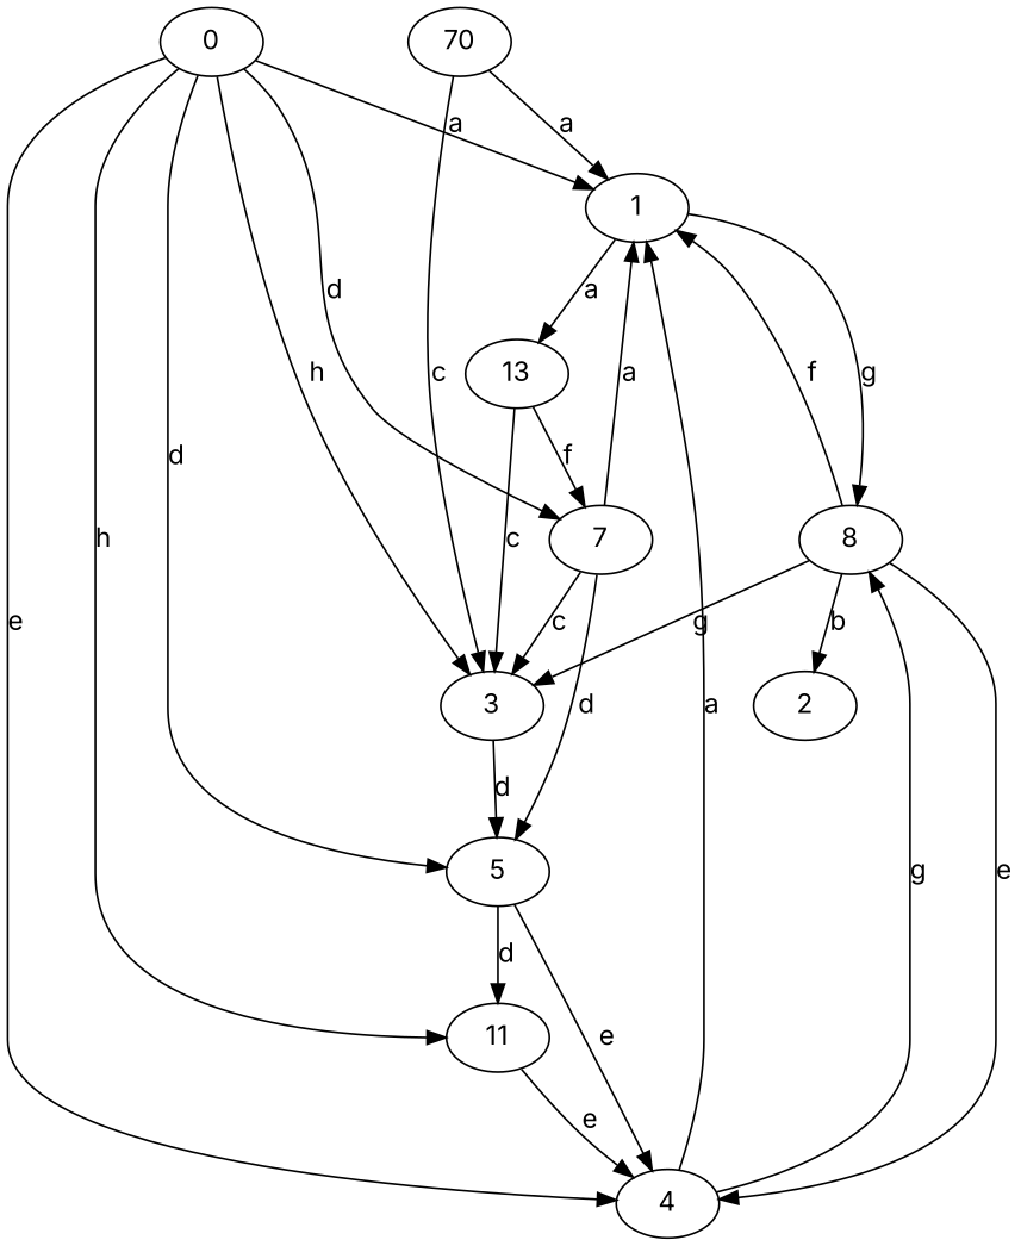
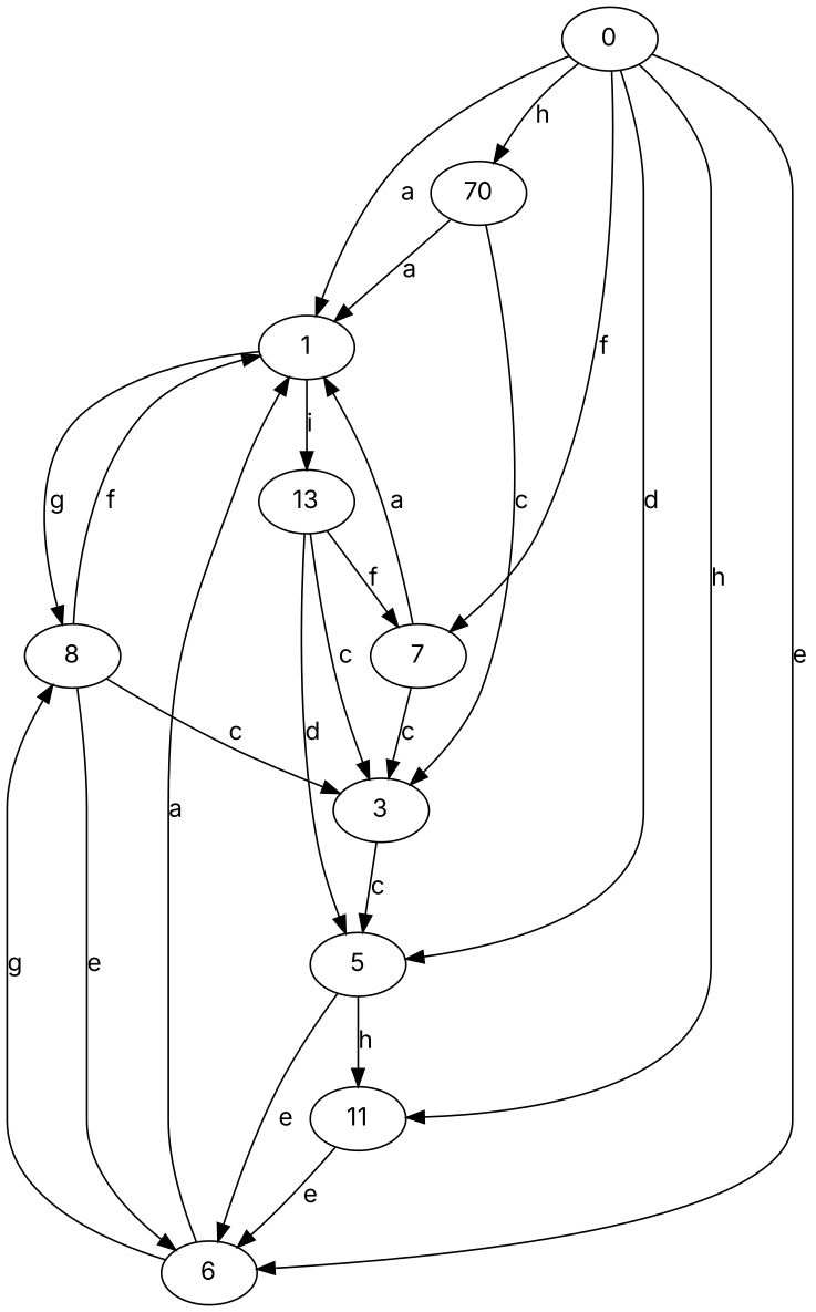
  strict digraph {
    fontname=Inter
    node [fontname=Inter]
    edge [fontname=Inter]
    1
    8
    n3 [label=13]
    3
-   6 [label=4]
-   2
+   6
    5
    7
    11
    0
    n11 [label=70]
    1 -> 8 [label=g]
-   1 -> n3 [label=a]
+   1 -> n3 [label=i]
    8 -> 1 [label=f]
-   8 -> 3 [label=g]
+   8 -> 3 [label=c]
    8 -> 6 [label=e]
-   8 -> 2 [label=b]
    n3 -> 3 [label=c]
-   7 -> 5 [label=d]
+   n3 -> 5 [label=d]
    n3 -> 7 [label=f]
-   3 -> 5 [label=d]
+   3 -> 5 [label=c]
    6 -> 1 [label=a]
    6 -> 8 [label=g]
    5 -> 6 [label=e]
-   5 -> 11 [label=d]
+   5 -> 11 [label=h]
    7 -> 1 [label=a]
    7 -> 3 [label=c]
    11 -> 6 [label=e]
    0 -> 1 [label=a]
    0 -> 6 [label=e]
    0 -> 5 [label=d]
-   0 -> 7 [label=d]
+   0 -> 7 [label=f]
    0 -> 11 [label=h]
-   0 -> 3 [label=h]
+   0 -> n11 [label=h]
    n11 -> 1 [label=a]
    n11 -> 3 [label=c]
  }
